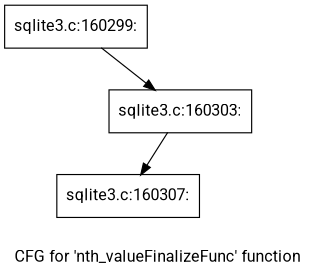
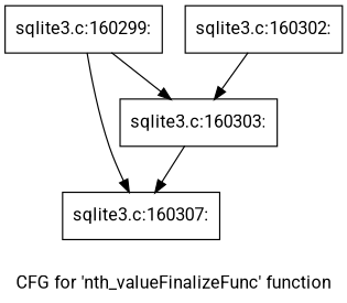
  digraph {
    fontname=Roboto
    label="CFG for 'nth_valueFinalizeFunc' function"
    node [fontname=Roboto shape=record]
    edge [fontname=Roboto]
    n1 [label="{sqlite3.c:160299:}"]
    n2 [label="{sqlite3.c:160307:}"]
    n3 [label="{sqlite3.c:160303:}"]
+   n4 [label="{sqlite3.c:160302:}"]
+   n1 -> n2
    n1 -> n3
    n3 -> n2
+   n4 -> n3
  }
